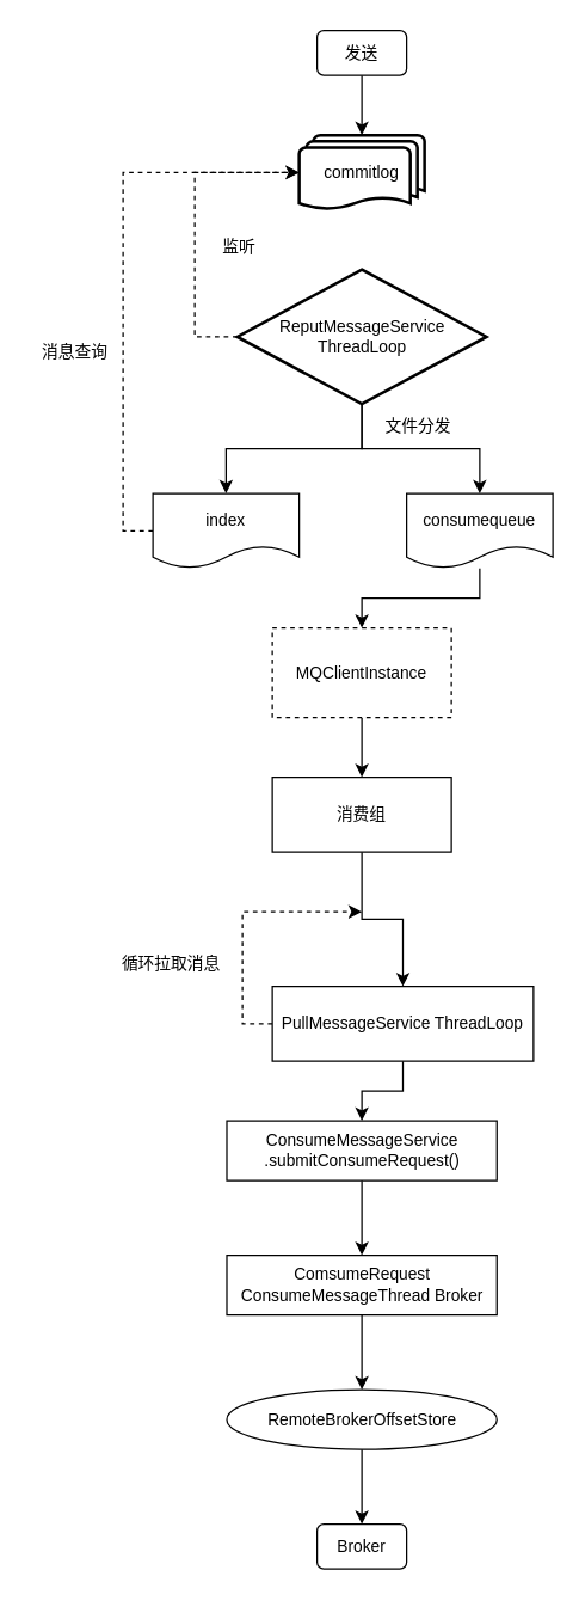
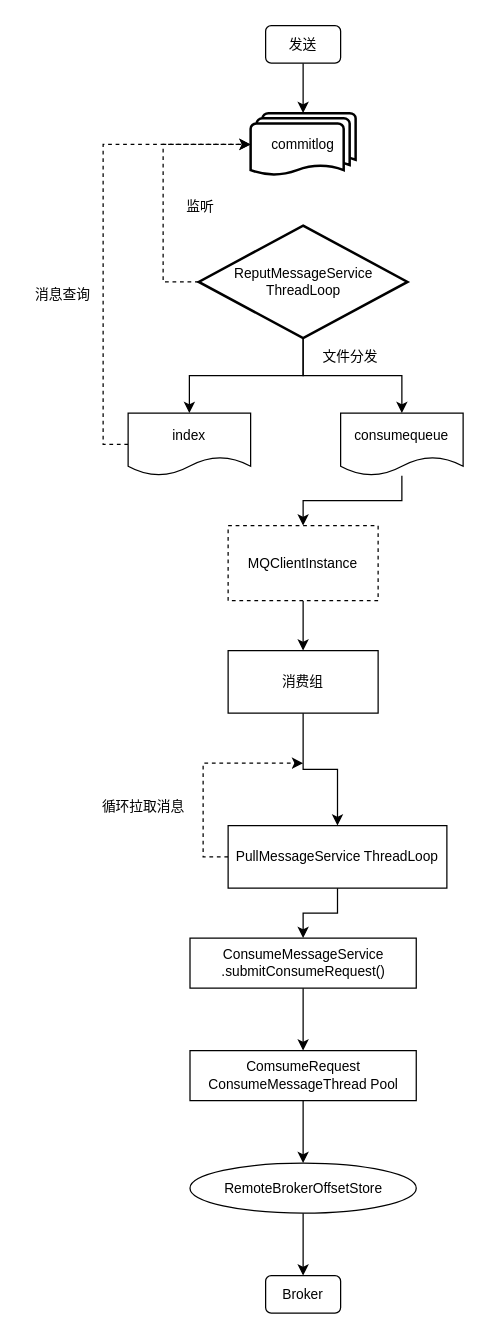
  <mxCell id="0" />
  <mxCell id="1" parent="0" />
  <mxCell id="2" style="edgeStyle=orthogonalEdgeStyle;rounded=0;orthogonalLoop=1;jettySize=auto;html=1;entryX=0.5;entryY=0;entryDx=0;entryDy=0;entryPerimeter=0;fontSize=11;" parent="1" source="7" target="8" edge="1"><mxGeometry relative="1" as="geometry" /></mxCell>
  <mxCell id="3" style="edgeStyle=orthogonalEdgeStyle;rounded=0;orthogonalLoop=1;jettySize=auto;html=1;entryX=0.5;entryY=0;entryDx=0;entryDy=0;fontSize=11;fontColor=default;" parent="1" source="6" target="12" edge="1"><mxGeometry relative="1" as="geometry" /></mxCell>
  <mxCell id="4" style="edgeStyle=orthogonalEdgeStyle;rounded=0;orthogonalLoop=1;jettySize=auto;html=1;fontSize=11;fontColor=default;" parent="1" source="6" target="10" edge="1"><mxGeometry relative="1" as="geometry" /></mxCell>
  <mxCell id="5" style="edgeStyle=orthogonalEdgeStyle;rounded=0;orthogonalLoop=1;jettySize=auto;html=1;entryX=0;entryY=0.5;entryDx=0;entryDy=0;entryPerimeter=0;dashed=1;fontSize=11;fontColor=default;exitX=0;exitY=0.5;exitDx=0;exitDy=0;exitPerimeter=0;" parent="1" source="6" target="8" edge="1"><mxGeometry relative="1" as="geometry"><Array as="points"><mxPoint x="130" y="225" /><mxPoint x="130" y="115" /></Array></mxGeometry></mxCell>
  <mxCell id="6" value="&lt;span&gt;ReputMessageService ThreadLoop&lt;/span&gt;" style="strokeWidth=2;html=1;shape=mxgraph.flowchart.decision;whiteSpace=wrap;labelBackgroundColor=none;fontSize=11;fontColor=default;align=center;fillColor=default;gradientColor=none;strokeColor=default;labelBorderColor=none;" parent="1" vertex="1"><mxGeometry x="158.5" y="180" width="167" height="90" as="geometry" /></mxCell>
  <mxCell id="7" value="&lt;font style=&quot;font-size: 11px&quot;&gt;发送&lt;/font&gt;" style="rounded=1;whiteSpace=wrap;html=1;fontSize=12;glass=0;strokeWidth=1;shadow=0;" parent="1" vertex="1"><mxGeometry x="212" y="20" width="60" height="30" as="geometry" /></mxCell>
  <mxCell id="8" value="commitlog" style="strokeWidth=2;html=1;shape=mxgraph.flowchart.multi-document;whiteSpace=wrap;fontSize=11;" parent="1" vertex="1"><mxGeometry x="200" y="90" width="84" height="50" as="geometry" /></mxCell>
  <mxCell id="9" style="edgeStyle=orthogonalEdgeStyle;rounded=0;orthogonalLoop=1;jettySize=auto;html=1;entryX=0.5;entryY=0;entryDx=0;entryDy=0;fontSize=11;fontColor=default;" parent="1" source="10" target="17" edge="1"><mxGeometry relative="1" as="geometry" /></mxCell>
  <mxCell id="10" value="consumequeue" style="shape=document;whiteSpace=wrap;html=1;boundedLbl=1;labelBackgroundColor=none;labelBorderColor=none;fontSize=11;fontColor=default;strokeColor=default;fillColor=default;gradientColor=none;" parent="1" vertex="1"><mxGeometry x="272" y="330" width="98" height="50" as="geometry" /></mxCell>
  <mxCell id="11" style="edgeStyle=orthogonalEdgeStyle;rounded=0;orthogonalLoop=1;jettySize=auto;html=1;exitX=0;exitY=0.5;exitDx=0;exitDy=0;entryX=0;entryY=0.5;entryDx=0;entryDy=0;entryPerimeter=0;fontSize=11;fontColor=default;dashed=1;" parent="1" source="12" target="8" edge="1"><mxGeometry relative="1" as="geometry" /></mxCell>
  <mxCell id="12" value="index" style="shape=document;whiteSpace=wrap;html=1;boundedLbl=1;labelBackgroundColor=none;labelBorderColor=none;fontSize=11;fontColor=default;strokeColor=default;fillColor=default;gradientColor=none;" parent="1" vertex="1"><mxGeometry x="102" y="330" width="98" height="50" as="geometry" /></mxCell>
  <mxCell id="13" value="文件分发" style="text;html=1;strokeColor=none;fillColor=none;align=center;verticalAlign=middle;whiteSpace=wrap;rounded=0;labelBackgroundColor=none;labelBorderColor=none;fontSize=11;fontColor=default;" parent="1" vertex="1"><mxGeometry x="250" y="270" width="60" height="30" as="geometry" /></mxCell>
  <mxCell id="14" value="监听" style="text;html=1;strokeColor=none;fillColor=none;align=center;verticalAlign=middle;whiteSpace=wrap;rounded=0;labelBackgroundColor=none;labelBorderColor=none;fontSize=11;fontColor=default;" parent="1" vertex="1"><mxGeometry x="130" y="150" width="60" height="30" as="geometry" /></mxCell>
  <mxCell id="15" value="消息查询" style="text;html=1;strokeColor=none;fillColor=none;align=center;verticalAlign=middle;whiteSpace=wrap;rounded=0;labelBackgroundColor=none;labelBorderColor=none;fontSize=11;fontColor=default;" parent="1" vertex="1"><mxGeometry x="20" y="220" width="60" height="30" as="geometry" /></mxCell>
  <mxCell id="16" style="edgeStyle=orthogonalEdgeStyle;rounded=0;orthogonalLoop=1;jettySize=auto;html=1;fontSize=11;fontColor=default;" parent="1" source="17" target="19" edge="1"><mxGeometry relative="1" as="geometry" /></mxCell>
  <mxCell id="17" value="&lt;span style=&quot;font-family: , &amp;#34;optima&amp;#34; , , , &amp;#34;pingfang sc&amp;#34; , &amp;#34;arial&amp;#34; , &amp;#34;cochin&amp;#34; , &amp;#34;georgia&amp;#34; , &amp;#34;times&amp;#34; , &amp;#34;times new roman&amp;#34; , serif ; text-align: left&quot;&gt;&lt;font style=&quot;font-size: 11px&quot;&gt;MQClientInstance&lt;/font&gt;&lt;/span&gt;" style="rounded=0;whiteSpace=wrap;html=1;labelBackgroundColor=none;labelBorderColor=none;fontSize=11;fontColor=default;strokeColor=default;fillColor=default;gradientColor=none;dashed=1;" parent="1" vertex="1"><mxGeometry x="182" y="420" width="120" height="60" as="geometry" /></mxCell>
  <mxCell id="18" style="edgeStyle=orthogonalEdgeStyle;rounded=0;orthogonalLoop=1;jettySize=auto;html=1;entryX=0.5;entryY=0;entryDx=0;entryDy=0;fontSize=11;fontColor=default;" parent="1" source="19" target="22" edge="1"><mxGeometry relative="1" as="geometry" /></mxCell>
  <mxCell id="19" value="消费组" style="rounded=0;whiteSpace=wrap;html=1;labelBackgroundColor=none;labelBorderColor=none;fontSize=11;fontColor=default;strokeColor=default;fillColor=default;gradientColor=none;" parent="1" vertex="1"><mxGeometry x="182" y="520" width="120" height="50" as="geometry" /></mxCell>
  <mxCell id="20" style="edgeStyle=orthogonalEdgeStyle;rounded=0;orthogonalLoop=1;jettySize=auto;html=1;exitX=0;exitY=0.5;exitDx=0;exitDy=0;fontSize=11;fontColor=default;dashed=1;" parent="1" source="22" edge="1"><mxGeometry relative="1" as="geometry"><mxPoint x="242" y="610" as="targetPoint" /><Array as="points"><mxPoint x="162" y="685" /><mxPoint x="162" y="610" /></Array></mxGeometry></mxCell>
  <mxCell id="21" style="edgeStyle=orthogonalEdgeStyle;rounded=0;orthogonalLoop=1;jettySize=auto;html=1;entryX=0.5;entryY=0;entryDx=0;entryDy=0;" edge="1" parent="1" source="22" target="25"><mxGeometry relative="1" as="geometry" /></mxCell>
  <mxCell id="22" value="PullMessageService ThreadLoop" style="rounded=0;whiteSpace=wrap;html=1;labelBackgroundColor=none;labelBorderColor=none;fontSize=11;fontColor=default;strokeColor=default;fillColor=default;gradientColor=none;" parent="1" vertex="1"><mxGeometry x="182" y="660" width="175" height="50" as="geometry" /></mxCell>
  <mxCell id="23" value="循环拉取消息" style="text;html=1;strokeColor=none;fillColor=none;align=center;verticalAlign=middle;whiteSpace=wrap;rounded=0;labelBackgroundColor=none;labelBorderColor=none;fontSize=11;fontColor=default;" parent="1" vertex="1"><mxGeometry x="60" y="630" width="108.5" height="30" as="geometry" /></mxCell>
  <mxCell id="24" style="edgeStyle=orthogonalEdgeStyle;rounded=0;orthogonalLoop=1;jettySize=auto;html=1;exitX=0.5;exitY=1;exitDx=0;exitDy=0;entryX=0.5;entryY=0;entryDx=0;entryDy=0;fontSize=11;" edge="1" parent="1" source="25" target="27"><mxGeometry relative="1" as="geometry" /></mxCell>
  <mxCell id="25" value="ConsumeMessageService .submitConsumeRequest()" style="rounded=0;whiteSpace=wrap;labelBackgroundColor=none;labelBorderColor=none;fontSize=11;fontColor=default;strokeColor=default;fillColor=default;gradientColor=none;align=center;html=1;flipV=1;" vertex="1" parent="1"><mxGeometry x="151.5" y="750" width="181" height="40" as="geometry" /></mxCell>
  <mxCell id="26" style="edgeStyle=orthogonalEdgeStyle;rounded=0;orthogonalLoop=1;jettySize=auto;html=1;entryX=0.5;entryY=0;entryDx=0;entryDy=0;fontSize=11;" edge="1" parent="1" source="27" target="29"><mxGeometry relative="1" as="geometry" /></mxCell>
- <mxCell id="27" value="&lt;span style=&quot;font-family: , &amp;#34;optima&amp;#34; , , , &amp;#34;pingfang sc&amp;#34; , &amp;#34;arial&amp;#34; , &amp;#34;cochin&amp;#34; , &amp;#34;georgia&amp;#34; , &amp;#34;times&amp;#34; , &amp;#34;times new roman&amp;#34; , serif ; text-align: left&quot;&gt;&lt;font style=&quot;font-size: 11px&quot;&gt;ComsumeRequest ConsumeMessageThread Broker&lt;/font&gt;&lt;/span&gt;" style="rounded=0;whiteSpace=wrap;labelBackgroundColor=none;labelBorderColor=none;fontSize=11;fontColor=default;strokeColor=default;fillColor=default;gradientColor=none;align=center;html=1;flipV=1;" vertex="1" parent="1"><mxGeometry x="151.5" y="840" width="181" height="40" as="geometry" /></mxCell>
+ <mxCell id="27" value="&lt;span style=&quot;font-family: , &amp;#34;optima&amp;#34; , , , &amp;#34;pingfang sc&amp;#34; , &amp;#34;arial&amp;#34; , &amp;#34;cochin&amp;#34; , &amp;#34;georgia&amp;#34; , &amp;#34;times&amp;#34; , &amp;#34;times new roman&amp;#34; , serif ; text-align: left&quot;&gt;&lt;font style=&quot;font-size: 11px&quot;&gt;ComsumeRequest ConsumeMessageThread Pool&lt;/font&gt;&lt;/span&gt;" style="rounded=0;whiteSpace=wrap;labelBackgroundColor=none;labelBorderColor=none;fontSize=11;fontColor=default;strokeColor=default;fillColor=default;gradientColor=none;align=center;html=1;flipV=1;" vertex="1" parent="1"><mxGeometry x="151.5" y="840" width="181" height="40" as="geometry" /></mxCell>
  <mxCell id="28" style="edgeStyle=orthogonalEdgeStyle;rounded=0;orthogonalLoop=1;jettySize=auto;html=1;fontSize=11;" edge="1" parent="1" source="29" target="30"><mxGeometry relative="1" as="geometry" /></mxCell>
  <mxCell id="29" value="&lt;div style=&quot;text-align: left&quot;&gt;&lt;span style=&quot;font-family: , &amp;#34;optima&amp;#34; , , , &amp;#34;pingfang sc&amp;#34; , &amp;#34;arial&amp;#34; , &amp;#34;cochin&amp;#34; , &amp;#34;georgia&amp;#34; , &amp;#34;times&amp;#34; , &amp;#34;times new roman&amp;#34; , serif&quot;&gt;&lt;font style=&quot;font-size: 11px&quot;&gt;RemoteBrokerOffsetStore&lt;/font&gt;&lt;/span&gt;&lt;/div&gt;" style="ellipse;whiteSpace=wrap;labelBackgroundColor=none;labelBorderColor=none;fontSize=11;fontColor=default;strokeColor=default;fillColor=default;gradientColor=none;align=center;html=1;flipV=1;" vertex="1" parent="1"><mxGeometry x="151.5" y="930" width="181" height="40" as="geometry" /></mxCell>
  <mxCell id="30" value="&lt;font style=&quot;font-size: 11px&quot;&gt;Broker&lt;/font&gt;" style="rounded=1;whiteSpace=wrap;html=1;fontSize=12;glass=0;strokeWidth=1;shadow=0;" vertex="1" parent="1"><mxGeometry x="212" y="1020" width="60" height="30" as="geometry" /></mxCell>
